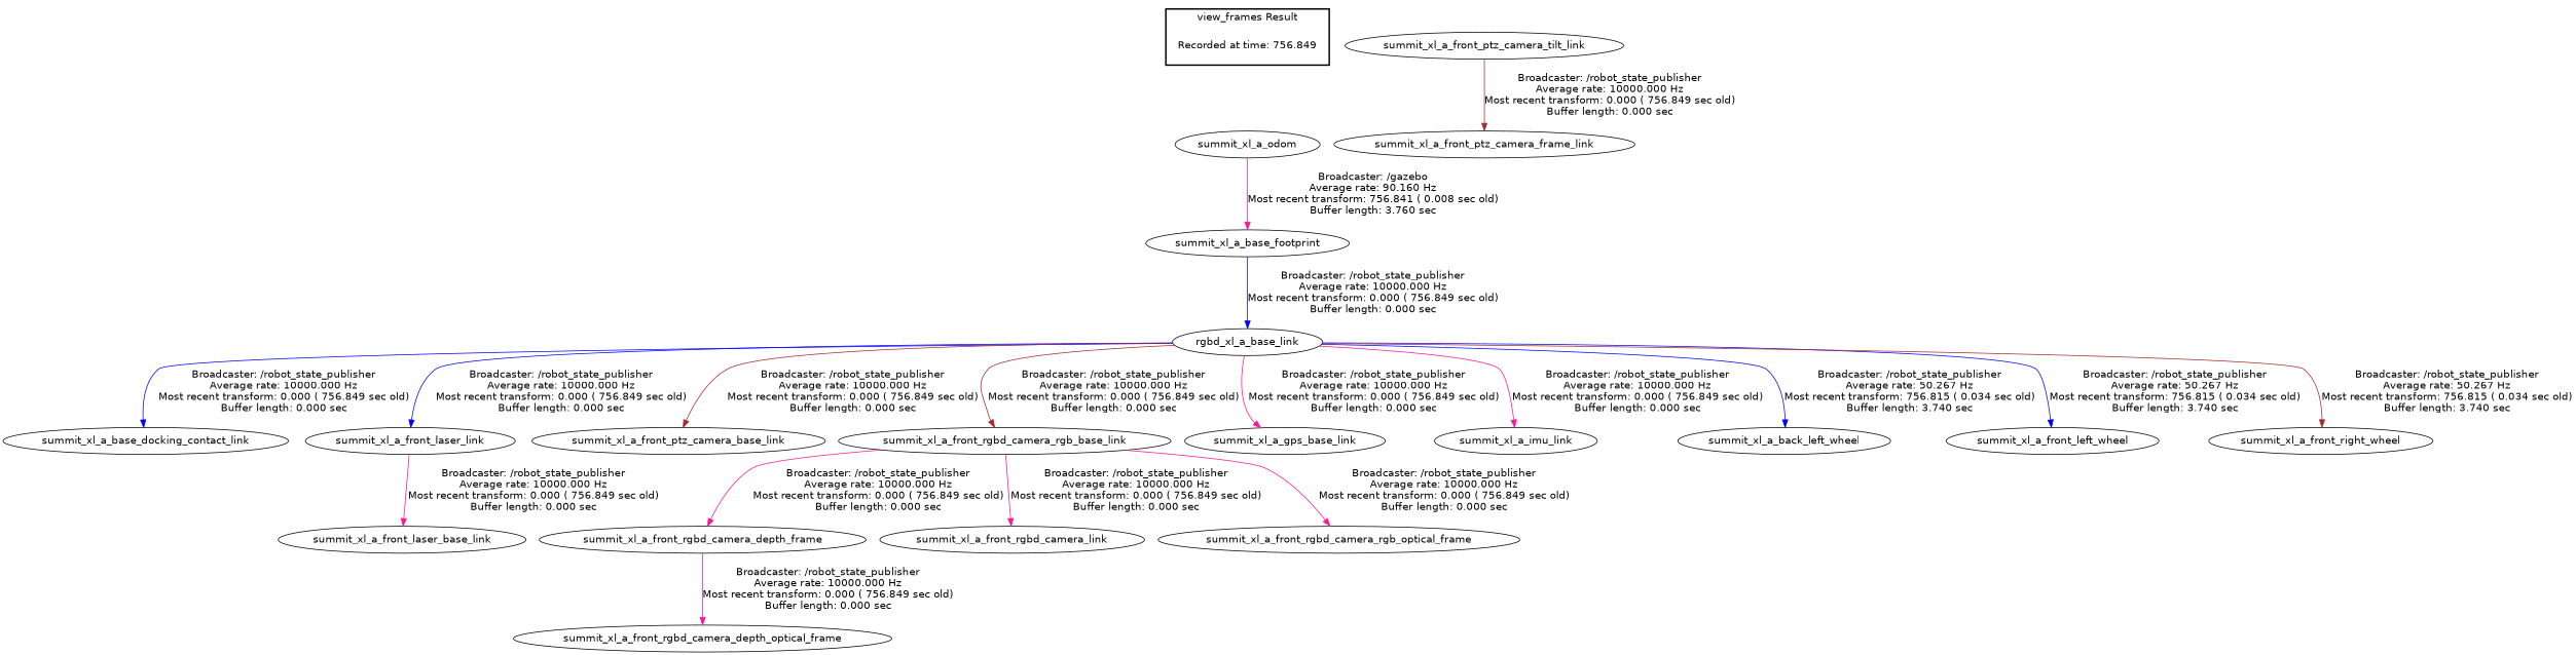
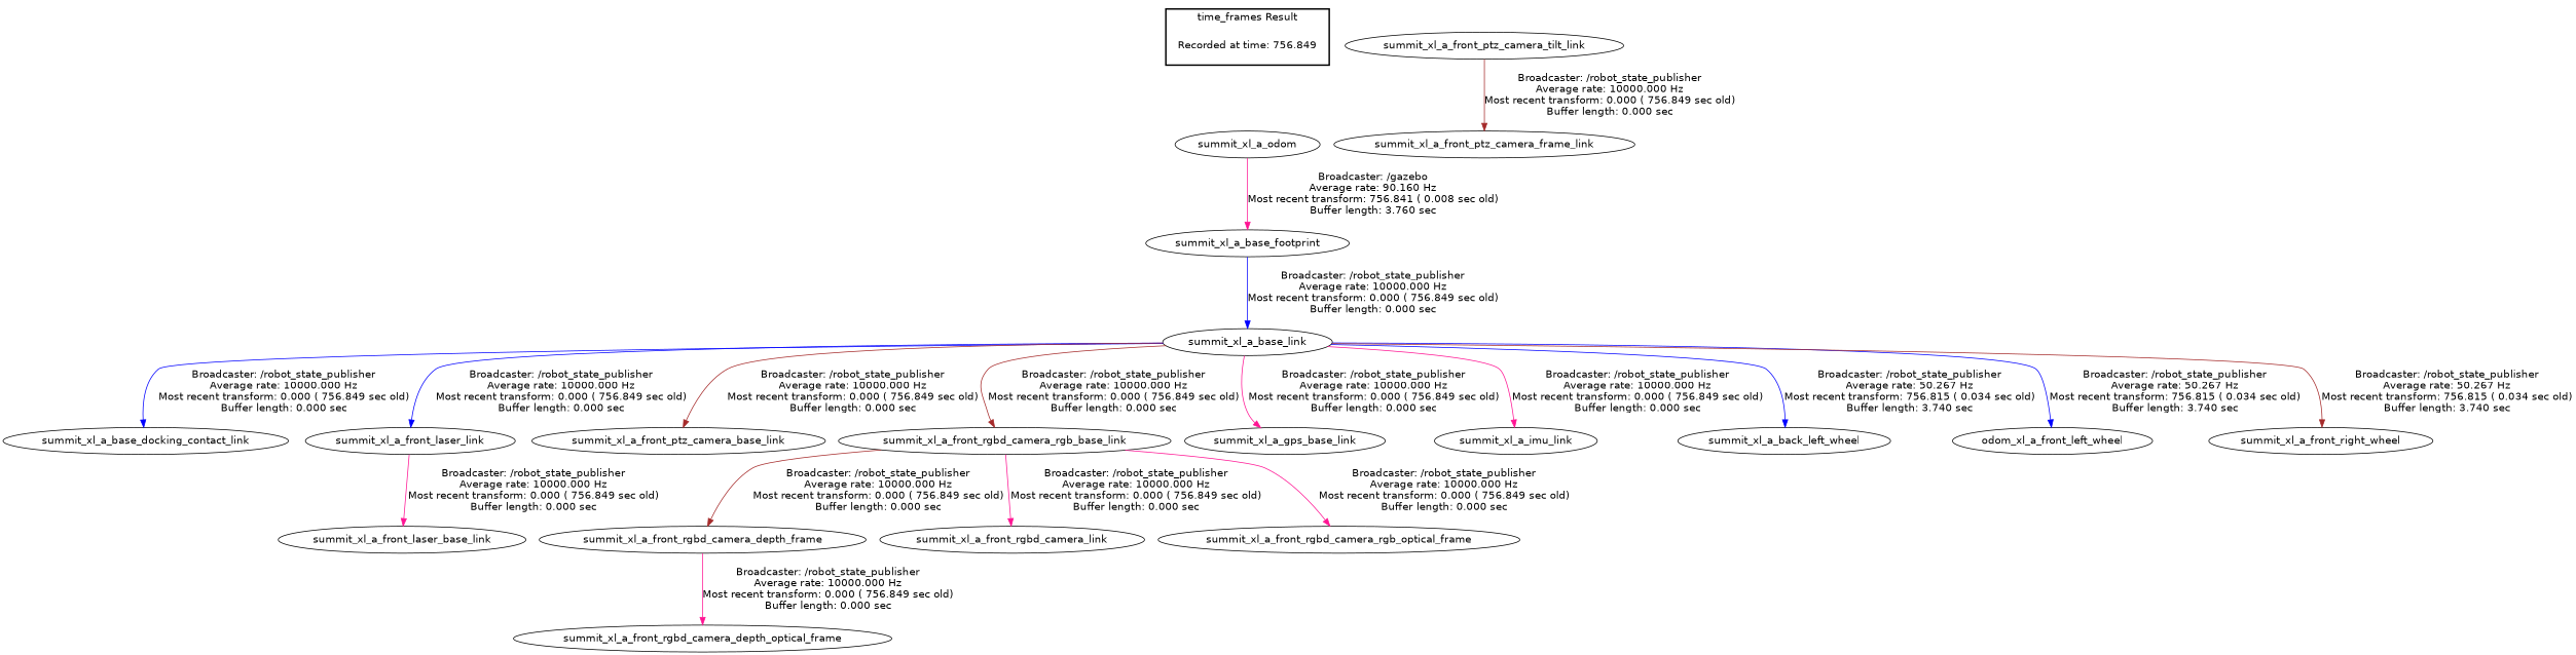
  digraph {
    fontname="DejaVu Sans"
    node [fontname="DejaVu Sans"]
    edge [fontname="DejaVu Sans" color=deeppink]
    "Recorded at time: 756.849" [shape=plaintext]
    summit_xl_a_odom
-   summit_xl_a_base_link [label=rgbd_xl_a_base_link]
+   summit_xl_a_base_link
    summit_xl_a_base_docking_contact_link
    summit_xl_a_front_laser_link
    summit_xl_a_front_ptz_camera_base_link
    summit_xl_a_front_rgbd_camera_rgb_base_link
    summit_xl_a_gps_base_link
    summit_xl_a_imu_link
    summit_xl_a_back_left_wheel
-   summit_xl_a_front_left_wheel
+   summit_xl_a_front_left_wheel [label=odom_xl_a_front_left_wheel]
    summit_xl_a_front_right_wheel
    summit_xl_a_front_laser_base_link
    summit_xl_a_front_rgbd_camera_depth_frame
    summit_xl_a_front_rgbd_camera_link
    summit_xl_a_front_rgbd_camera_rgb_optical_frame
    summit_xl_a_base_footprint
    summit_xl_a_front_ptz_camera_tilt_link
    summit_xl_a_front_ptz_camera_frame_link
    summit_xl_a_front_rgbd_camera_depth_optical_frame
    subgraph cluster_1 {
      color=black
-     label="view_frames Result"
+     label="time_frames Result"
      style=bold
      "Recorded at time: 756.849"
    }
    "Recorded at time: 756.849" -> summit_xl_a_odom [style=invis color=""]
    summit_xl_a_odom -> summit_xl_a_base_footprint [label="Broadcaster: /gazebo\nAverage rate: 90.160 Hz\nMost recent transform: 756.841 ( 0.008 sec old)\nBuffer length: 3.760 sec\n"]
    summit_xl_a_base_link -> summit_xl_a_base_docking_contact_link [color=blue label="Broadcaster: /robot_state_publisher\nAverage rate: 10000.000 Hz\nMost recent transform: 0.000 ( 756.849 sec old)\nBuffer length: 0.000 sec\n"]
    summit_xl_a_base_link -> summit_xl_a_front_laser_link [color=blue label="Broadcaster: /robot_state_publisher\nAverage rate: 10000.000 Hz\nMost recent transform: 0.000 ( 756.849 sec old)\nBuffer length: 0.000 sec\n"]
    summit_xl_a_base_link -> summit_xl_a_front_ptz_camera_base_link [color=brown label="Broadcaster: /robot_state_publisher\nAverage rate: 10000.000 Hz\nMost recent transform: 0.000 ( 756.849 sec old)\nBuffer length: 0.000 sec\n"]
    summit_xl_a_base_link -> summit_xl_a_front_rgbd_camera_rgb_base_link [color=brown label="Broadcaster: /robot_state_publisher\nAverage rate: 10000.000 Hz\nMost recent transform: 0.000 ( 756.849 sec old)\nBuffer length: 0.000 sec\n"]
    summit_xl_a_base_link -> summit_xl_a_gps_base_link [label="Broadcaster: /robot_state_publisher\nAverage rate: 10000.000 Hz\nMost recent transform: 0.000 ( 756.849 sec old)\nBuffer length: 0.000 sec\n"]
    summit_xl_a_base_link -> summit_xl_a_imu_link [label="Broadcaster: /robot_state_publisher\nAverage rate: 10000.000 Hz\nMost recent transform: 0.000 ( 756.849 sec old)\nBuffer length: 0.000 sec\n"]
    summit_xl_a_base_link -> summit_xl_a_back_left_wheel [color=blue label="Broadcaster: /robot_state_publisher\nAverage rate: 50.267 Hz\nMost recent transform: 756.815 ( 0.034 sec old)\nBuffer length: 3.740 sec\n"]
    summit_xl_a_base_link -> summit_xl_a_front_left_wheel [color=blue label="Broadcaster: /robot_state_publisher\nAverage rate: 50.267 Hz\nMost recent transform: 756.815 ( 0.034 sec old)\nBuffer length: 3.740 sec\n"]
    summit_xl_a_base_link -> summit_xl_a_front_right_wheel [color=brown label="Broadcaster: /robot_state_publisher\nAverage rate: 50.267 Hz\nMost recent transform: 756.815 ( 0.034 sec old)\nBuffer length: 3.740 sec\n"]
    summit_xl_a_front_laser_link -> summit_xl_a_front_laser_base_link [label="Broadcaster: /robot_state_publisher\nAverage rate: 10000.000 Hz\nMost recent transform: 0.000 ( 756.849 sec old)\nBuffer length: 0.000 sec\n"]
-   summit_xl_a_front_rgbd_camera_rgb_base_link -> summit_xl_a_front_rgbd_camera_depth_frame [label="Broadcaster: /robot_state_publisher\nAverage rate: 10000.000 Hz\nMost recent transform: 0.000 ( 756.849 sec old)\nBuffer length: 0.000 sec\n"]
+   summit_xl_a_front_rgbd_camera_rgb_base_link -> summit_xl_a_front_rgbd_camera_depth_frame [color=brown label="Broadcaster: /robot_state_publisher\nAverage rate: 10000.000 Hz\nMost recent transform: 0.000 ( 756.849 sec old)\nBuffer length: 0.000 sec\n"]
    summit_xl_a_front_rgbd_camera_rgb_base_link -> summit_xl_a_front_rgbd_camera_link [label="Broadcaster: /robot_state_publisher\nAverage rate: 10000.000 Hz\nMost recent transform: 0.000 ( 756.849 sec old)\nBuffer length: 0.000 sec\n"]
    summit_xl_a_front_rgbd_camera_rgb_base_link -> summit_xl_a_front_rgbd_camera_rgb_optical_frame [label="Broadcaster: /robot_state_publisher\nAverage rate: 10000.000 Hz\nMost recent transform: 0.000 ( 756.849 sec old)\nBuffer length: 0.000 sec\n"]
    summit_xl_a_front_rgbd_camera_depth_frame -> summit_xl_a_front_rgbd_camera_depth_optical_frame [label="Broadcaster: /robot_state_publisher\nAverage rate: 10000.000 Hz\nMost recent transform: 0.000 ( 756.849 sec old)\nBuffer length: 0.000 sec\n"]
    summit_xl_a_base_footprint -> summit_xl_a_base_link [color=blue label="Broadcaster: /robot_state_publisher\nAverage rate: 10000.000 Hz\nMost recent transform: 0.000 ( 756.849 sec old)\nBuffer length: 0.000 sec\n"]
    summit_xl_a_front_ptz_camera_tilt_link -> summit_xl_a_front_ptz_camera_frame_link [color=brown label="Broadcaster: /robot_state_publisher\nAverage rate: 10000.000 Hz\nMost recent transform: 0.000 ( 756.849 sec old)\nBuffer length: 0.000 sec\n"]
  }
